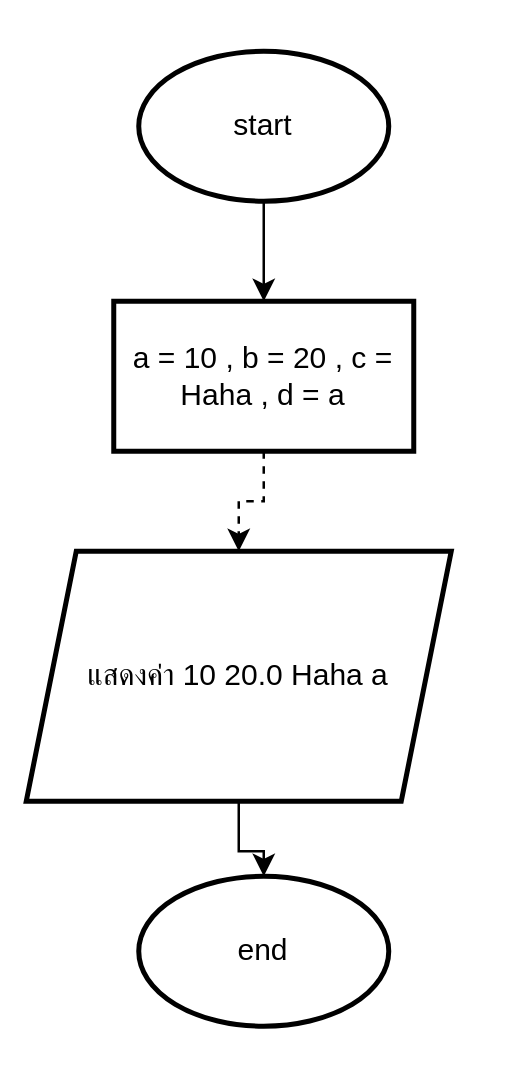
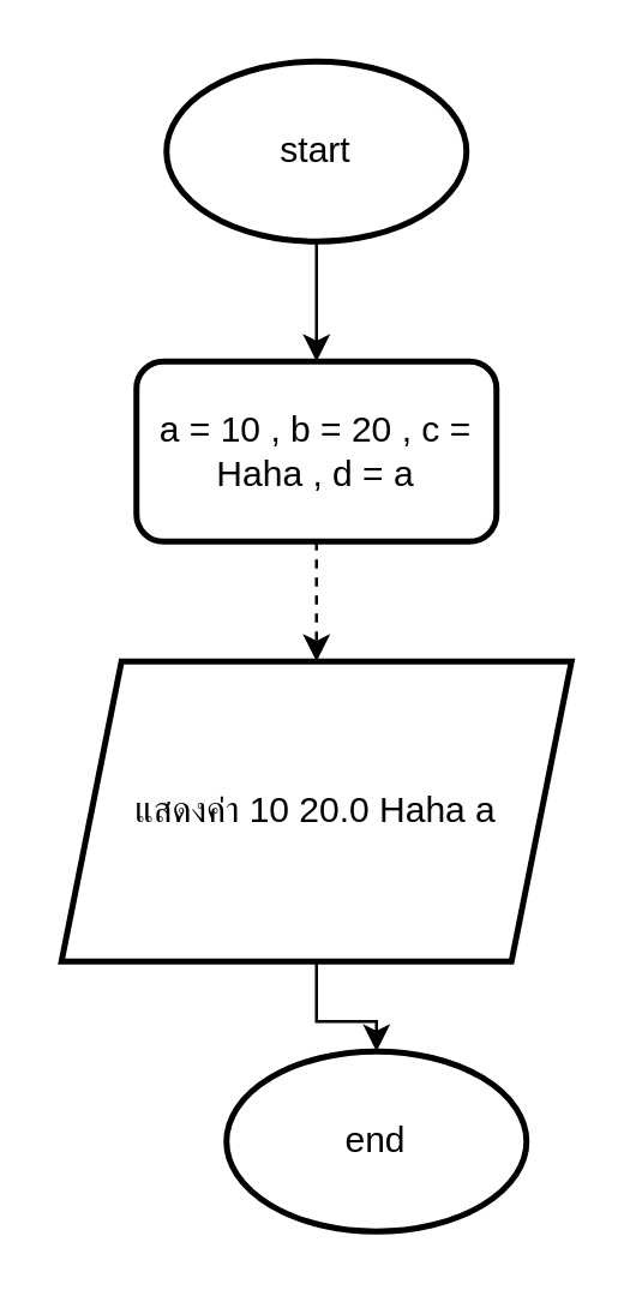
  <mxCell id="0" />
  <mxCell id="1" parent="0" />
  <mxCell id="2" value="" style="edgeStyle=orthogonalEdgeStyle;rounded=0;orthogonalLoop=1;jettySize=auto;html=1;" edge="1" parent="1" source="3" target="5"><mxGeometry relative="1" as="geometry" /></mxCell>
  <mxCell id="3" value="start" style="strokeWidth=2;html=1;shape=mxgraph.flowchart.start_1;whiteSpace=wrap;" vertex="1" parent="1"><mxGeometry x="55" y="20" width="100" height="60" as="geometry" /></mxCell>
  <mxCell id="4" value="" style="edgeStyle=orthogonalEdgeStyle;rounded=0;orthogonalLoop=1;jettySize=auto;html=1;dashed=1;" edge="1" parent="1" source="5" target="7"><mxGeometry relative="1" as="geometry" /></mxCell>
- <mxCell id="5" value="a = 10 , b = 20 , c = Haha , d = a" style="whiteSpace=wrap;html=1;strokeWidth=2;" vertex="1" parent="1"><mxGeometry x="45" y="120" width="120" height="60" as="geometry" /></mxCell>
+ <mxCell id="5" value="a = 10 , b = 20 , c = Haha , d = a" style="whiteSpace=wrap;html=1;strokeWidth=2;rounded=1;" vertex="1" parent="1"><mxGeometry x="45" y="120" width="120" height="60" as="geometry" /></mxCell>
  <mxCell id="6" value="" style="edgeStyle=orthogonalEdgeStyle;rounded=0;orthogonalLoop=1;jettySize=auto;html=1;" edge="1" parent="1" source="7" target="8"><mxGeometry relative="1" as="geometry" /></mxCell>
- <mxCell id="7" value="แสดงค่า&amp;nbsp;10 20.0 Haha a" style="shape=parallelogram;perimeter=parallelogramPerimeter;whiteSpace=wrap;html=1;fixedSize=1;strokeWidth=2;" vertex="1" parent="1"><mxGeometry x="10" y="220" width="170" height="100" as="geometry" /></mxCell>
- <mxCell id="8" value="end" style="strokeWidth=2;html=1;shape=mxgraph.flowchart.start_1;whiteSpace=wrap;" vertex="1" parent="1"><mxGeometry x="55" y="350" width="100" height="60" as="geometry" /></mxCell>
+ <mxCell id="7" value="แสดงค่า&amp;nbsp;10 20.0 Haha a" style="shape=parallelogram;perimeter=parallelogramPerimeter;whiteSpace=wrap;html=1;fixedSize=1;strokeWidth=2;" vertex="1" parent="1"><mxGeometry x="20" y="220" width="170" height="100" as="geometry" /></mxCell>
+ <mxCell id="8" value="end" style="strokeWidth=2;html=1;shape=mxgraph.flowchart.start_1;whiteSpace=wrap;" vertex="1" parent="1"><mxGeometry x="75" y="350" width="100" height="60" as="geometry" /></mxCell>
